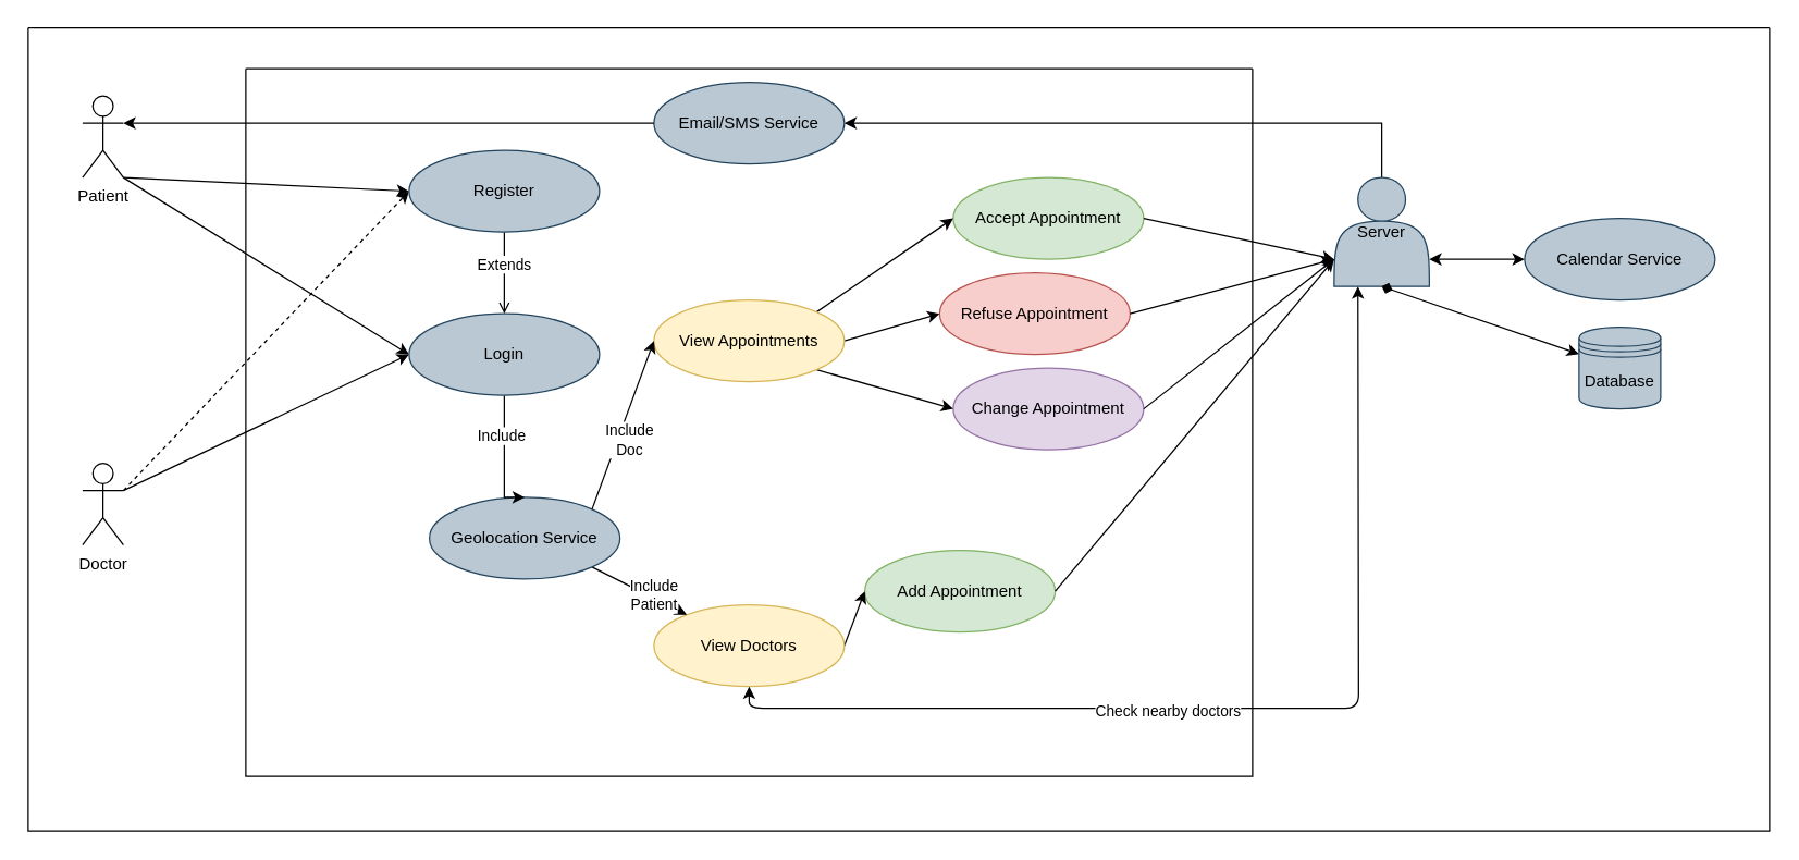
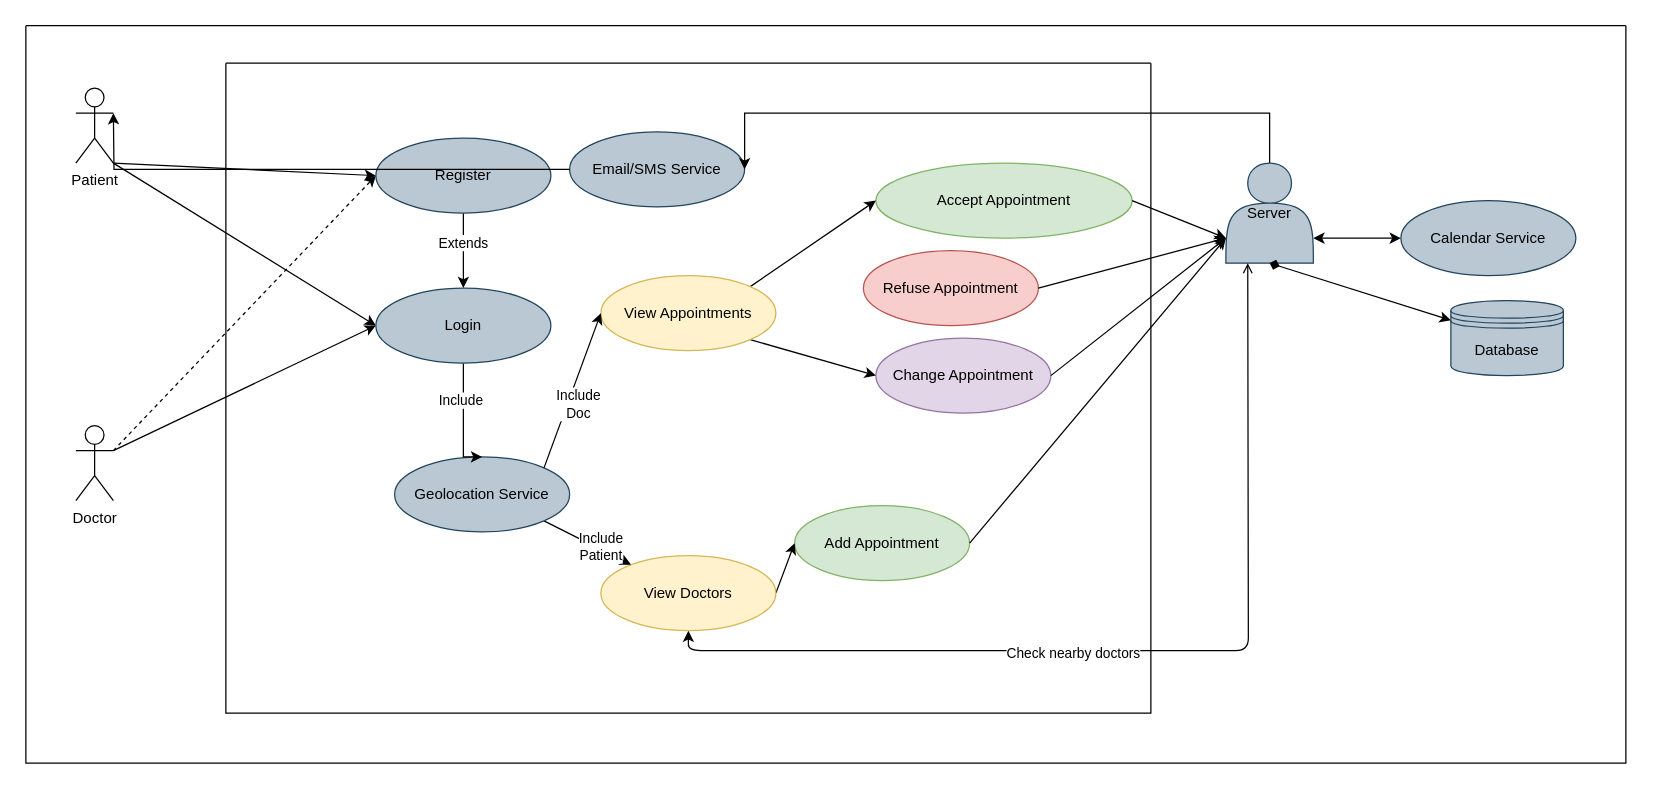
  <mxCell id="0" />
  <mxCell id="1" parent="0" />
  <mxCell id="2" style="rounded=0;orthogonalLoop=1;jettySize=auto;html=1;entryX=0;entryY=0.5;entryDx=0;entryDy=0;exitX=1;exitY=1;exitDx=0;exitDy=0;exitPerimeter=0;" edge="1" parent="1" source="4" target="27"><mxGeometry relative="1" as="geometry"><mxPoint x="75" y="93" as="sourcePoint" /></mxGeometry></mxCell>
  <mxCell id="3" style="rounded=0;orthogonalLoop=1;jettySize=auto;html=1;exitX=1;exitY=1;exitDx=0;exitDy=0;exitPerimeter=0;entryX=0;entryY=0.5;entryDx=0;entryDy=0;strokeColor=#000000;" edge="1" parent="1" source="4" target="24"><mxGeometry relative="1" as="geometry" /></mxCell>
  <mxCell id="4" value="Patient&lt;br&gt;" style="shape=umlActor;verticalLabelPosition=bottom;verticalAlign=top;html=1;outlineConnect=0;" vertex="1" parent="1"><mxGeometry x="60" y="70" width="30" height="60" as="geometry" /></mxCell>
  <mxCell id="5" style="rounded=0;orthogonalLoop=1;jettySize=auto;html=1;exitX=1;exitY=0.333;exitDx=0;exitDy=0;exitPerimeter=0;entryX=0;entryY=0.5;entryDx=0;entryDy=0;dashed=1;" edge="1" parent="1" source="7" target="27"><mxGeometry relative="1" as="geometry"><mxPoint x="90" y="430" as="sourcePoint" /></mxGeometry></mxCell>
  <mxCell id="6" style="rounded=0;orthogonalLoop=1;jettySize=auto;html=1;exitX=1;exitY=0.333;exitDx=0;exitDy=0;exitPerimeter=0;entryX=0;entryY=0.5;entryDx=0;entryDy=0;" edge="1" parent="1" source="7" target="24"><mxGeometry relative="1" as="geometry"><mxPoint x="75" y="440" as="sourcePoint" /></mxGeometry></mxCell>
  <mxCell id="7" value="Doctor&lt;br&gt;" style="shape=umlActor;verticalLabelPosition=bottom;verticalAlign=top;html=1;outlineConnect=0;" vertex="1" parent="1"><mxGeometry x="60" y="340" width="30" height="60" as="geometry" /></mxCell>
  <mxCell id="8" value="" style="swimlane;startSize=0;" vertex="1" parent="1"><mxGeometry x="180" y="50" width="740" height="520" as="geometry" /></mxCell>
  <mxCell id="9" value="Add Appointment" style="ellipse;whiteSpace=wrap;html=1;fillColor=#d5e8d4;strokeColor=#82b366;" vertex="1" parent="8"><mxGeometry x="455" y="354" width="140" height="60" as="geometry" /></mxCell>
  <mxCell id="10" value="Change Appointment" style="ellipse;whiteSpace=wrap;html=1;fillColor=#e1d5e7;strokeColor=#9673a6;" vertex="1" parent="8"><mxGeometry x="520" y="220" width="140" height="60" as="geometry" /></mxCell>
  <mxCell id="11" value="Refuse Appointment" style="ellipse;whiteSpace=wrap;html=1;fillColor=#f8cecc;strokeColor=#b85450;" vertex="1" parent="8"><mxGeometry x="510" y="150" width="140" height="60" as="geometry" /></mxCell>
- <mxCell id="12" value="Accept Appointment" style="ellipse;whiteSpace=wrap;html=1;fillColor=#d5e8d4;strokeColor=#82b366;" vertex="1" parent="8"><mxGeometry x="520" y="80" width="140" height="60" as="geometry" /></mxCell>
+ <mxCell id="12" value="Accept Appointment" style="ellipse;whiteSpace=wrap;html=1;fillColor=#d5e8d4;strokeColor=#82b366;" vertex="1" parent="8"><mxGeometry x="520" y="80" width="205" height="60" as="geometry" /></mxCell>
  <mxCell id="13" style="rounded=0;orthogonalLoop=1;jettySize=auto;html=1;exitX=1;exitY=0.5;exitDx=0;exitDy=0;entryX=0;entryY=0.5;entryDx=0;entryDy=0;" edge="1" parent="8" source="14" target="9"><mxGeometry relative="1" as="geometry" /></mxCell>
  <mxCell id="14" value="View Doctors" style="ellipse;whiteSpace=wrap;html=1;fillColor=#fff2cc;strokeColor=#d6b656;" vertex="1" parent="8"><mxGeometry x="300" y="394" width="140" height="60" as="geometry" /></mxCell>
  <mxCell id="15" style="rounded=0;orthogonalLoop=1;jettySize=auto;html=1;exitX=1;exitY=1;exitDx=0;exitDy=0;entryX=0;entryY=0.5;entryDx=0;entryDy=0;" edge="1" parent="8" source="18" target="10"><mxGeometry relative="1" as="geometry" /></mxCell>
- <mxCell id="16" style="rounded=0;orthogonalLoop=1;jettySize=auto;html=1;exitX=1;exitY=0.5;exitDx=0;exitDy=0;entryX=0;entryY=0.5;entryDx=0;entryDy=0;" edge="1" parent="8" source="18" target="11"><mxGeometry relative="1" as="geometry" /></mxCell>
  <mxCell id="17" style="rounded=0;orthogonalLoop=1;jettySize=auto;html=1;exitX=1;exitY=0;exitDx=0;exitDy=0;entryX=0;entryY=0.5;entryDx=0;entryDy=0;" edge="1" parent="8" source="18" target="12"><mxGeometry relative="1" as="geometry" /></mxCell>
  <mxCell id="18" value="View Appointments" style="ellipse;whiteSpace=wrap;html=1;fillColor=#fff2cc;strokeColor=#d6b656;" vertex="1" parent="8"><mxGeometry x="300" y="170" width="140" height="60" as="geometry" /></mxCell>
  <mxCell id="19" style="rounded=0;orthogonalLoop=1;jettySize=auto;html=1;exitX=1;exitY=1;exitDx=0;exitDy=0;" edge="1" parent="8" source="21" target="14"><mxGeometry relative="1" as="geometry" /></mxCell>
  <mxCell id="20" value="Include&lt;br&gt;Patient" style="edgeLabel;html=1;align=center;verticalAlign=middle;resizable=0;points=[];" vertex="1" connectable="0" parent="19"><mxGeometry x="0.264" y="3" relative="1" as="geometry"><mxPoint y="1" as="offset" /></mxGeometry></mxCell>
  <mxCell id="21" value="Geolocation Service" style="ellipse;whiteSpace=wrap;html=1;fillColor=#bac8d3;strokeColor=#23445d;" vertex="1" parent="8"><mxGeometry x="135" y="315" width="140" height="60" as="geometry" /></mxCell>
  <mxCell id="22" style="edgeStyle=orthogonalEdgeStyle;rounded=0;orthogonalLoop=1;jettySize=auto;html=1;exitX=0.5;exitY=1;exitDx=0;exitDy=0;entryX=0.5;entryY=0;entryDx=0;entryDy=0;" edge="1" parent="8" source="24" target="21"><mxGeometry relative="1" as="geometry"><Array as="points"><mxPoint x="190" y="270" /><mxPoint x="190" y="270" /></Array></mxGeometry></mxCell>
  <mxCell id="23" value="Include" style="edgeLabel;html=1;align=center;verticalAlign=middle;resizable=0;points=[];" vertex="1" connectable="0" parent="22"><mxGeometry x="-0.35" y="-3" relative="1" as="geometry"><mxPoint as="offset" /></mxGeometry></mxCell>
  <mxCell id="24" value="Login" style="ellipse;whiteSpace=wrap;html=1;fillColor=#bac8d3;strokeColor=#23445d;" vertex="1" parent="8"><mxGeometry x="120" y="180" width="140" height="60" as="geometry" /></mxCell>
- <mxCell id="25" style="edgeStyle=orthogonalEdgeStyle;rounded=0;orthogonalLoop=1;jettySize=auto;html=1;exitX=0.5;exitY=1;exitDx=0;exitDy=0;entryX=0.5;entryY=0;entryDx=0;entryDy=0;endArrow=open;" edge="1" parent="8" source="27" target="24"><mxGeometry relative="1" as="geometry" /></mxCell>
+ <mxCell id="25" style="edgeStyle=orthogonalEdgeStyle;rounded=0;orthogonalLoop=1;jettySize=auto;html=1;exitX=0.5;exitY=1;exitDx=0;exitDy=0;entryX=0.5;entryY=0;entryDx=0;entryDy=0;" edge="1" parent="8" source="27" target="24"><mxGeometry relative="1" as="geometry" /></mxCell>
  <mxCell id="26" value="Extends" style="edgeLabel;html=1;align=center;verticalAlign=middle;resizable=0;points=[];" vertex="1" connectable="0" parent="25"><mxGeometry x="-0.228" y="-1" relative="1" as="geometry"><mxPoint as="offset" /></mxGeometry></mxCell>
  <mxCell id="27" value="Register" style="ellipse;whiteSpace=wrap;html=1;fillColor=#bac8d3;strokeColor=#23445d;" vertex="1" parent="8"><mxGeometry x="120" y="60" width="140" height="60" as="geometry" /></mxCell>
- <mxCell id="28" value="Email/SMS Service" style="ellipse;whiteSpace=wrap;html=1;fillColor=#bac8d3;strokeColor=#23445d;" vertex="1" parent="8"><mxGeometry x="300" y="10" width="140" height="60" as="geometry" /></mxCell>
+ <mxCell id="28" value="Email/SMS Service" style="ellipse;whiteSpace=wrap;html=1;fillColor=#bac8d3;strokeColor=#23445d;" vertex="1" parent="8"><mxGeometry x="275" y="55" width="140" height="60" as="geometry" /></mxCell>
  <mxCell id="29" style="rounded=0;orthogonalLoop=1;jettySize=auto;html=1;exitX=1;exitY=0;exitDx=0;exitDy=0;entryX=0;entryY=0.5;entryDx=0;entryDy=0;" edge="1" parent="8" source="21" target="18"><mxGeometry relative="1" as="geometry" /></mxCell>
  <mxCell id="30" value="Include &lt;br&gt;Doc" style="edgeLabel;html=1;align=center;verticalAlign=middle;resizable=0;points=[];" vertex="1" connectable="0" parent="29"><mxGeometry x="-0.553" relative="1" as="geometry"><mxPoint x="17" y="-24" as="offset" /></mxGeometry></mxCell>
  <mxCell id="31" style="edgeStyle=orthogonalEdgeStyle;rounded=0;orthogonalLoop=1;jettySize=auto;html=1;exitX=0.5;exitY=0;exitDx=0;exitDy=0;entryX=1;entryY=0.5;entryDx=0;entryDy=0;" edge="1" parent="1" source="32" target="28"><mxGeometry relative="1" as="geometry"><Array as="points"><mxPoint x="910" y="90" /><mxPoint x="910" y="90" /></Array></mxGeometry></mxCell>
  <mxCell id="32" value="Server" style="shape=actor;whiteSpace=wrap;html=1;fillColor=#bac8d3;strokeColor=#23445d;" vertex="1" parent="1"><mxGeometry x="980" y="130" width="70" height="80" as="geometry" /></mxCell>
- <mxCell id="33" value="Database" style="shape=datastore;whiteSpace=wrap;html=1;fillColor=#bac8d3;strokeColor=#23445d;" vertex="1" parent="1"><mxGeometry x="1160" y="240" width="60" height="60" as="geometry" /></mxCell>
+ <mxCell id="33" value="Database" style="shape=datastore;whiteSpace=wrap;html=1;fillColor=#bac8d3;strokeColor=#23445d;" vertex="1" parent="1"><mxGeometry x="1160" y="240" width="90" height="60" as="geometry" /></mxCell>
  <mxCell id="34" style="edgeStyle=orthogonalEdgeStyle;rounded=0;orthogonalLoop=1;jettySize=auto;html=1;" edge="1" parent="1" source="28"><mxGeometry relative="1" as="geometry"><mxPoint x="90" y="90" as="targetPoint" /></mxGeometry></mxCell>
  <mxCell id="35" style="edgeStyle=none;rounded=0;orthogonalLoop=1;jettySize=auto;html=1;exitX=1;exitY=0.5;exitDx=0;exitDy=0;entryX=0;entryY=0.75;entryDx=0;entryDy=0;" edge="1" parent="1" source="12" target="32"><mxGeometry relative="1" as="geometry" /></mxCell>
  <mxCell id="36" style="edgeStyle=none;rounded=0;orthogonalLoop=1;jettySize=auto;html=1;exitX=1;exitY=0.5;exitDx=0;exitDy=0;" edge="1" parent="1" source="11"><mxGeometry relative="1" as="geometry"><mxPoint x="980" y="190" as="targetPoint" /></mxGeometry></mxCell>
  <mxCell id="37" style="edgeStyle=none;rounded=0;orthogonalLoop=1;jettySize=auto;html=1;exitX=1;exitY=0.5;exitDx=0;exitDy=0;" edge="1" parent="1" source="10"><mxGeometry relative="1" as="geometry"><mxPoint x="980" y="190" as="targetPoint" /></mxGeometry></mxCell>
  <mxCell id="38" style="edgeStyle=none;rounded=0;orthogonalLoop=1;jettySize=auto;html=1;exitX=1;exitY=0.5;exitDx=0;exitDy=0;" edge="1" parent="1" source="9"><mxGeometry relative="1" as="geometry"><mxPoint x="980" y="190" as="targetPoint" /></mxGeometry></mxCell>
  <mxCell id="39" value="" style="endArrow=diamond;startArrow=classic;html=1;entryX=0.5;entryY=1;entryDx=0;entryDy=0;" edge="1" parent="1" source="33" target="32"><mxGeometry width="50" height="50" relative="1" as="geometry"><mxPoint x="970" y="310" as="sourcePoint" /><mxPoint x="1020" y="260" as="targetPoint" /></mxGeometry></mxCell>
- <mxCell id="40" value="" style="endArrow=classic;startArrow=classic;html=1;exitX=0.5;exitY=1;exitDx=0;exitDy=0;entryX=0.25;entryY=1;entryDx=0;entryDy=0;" edge="1" parent="1" source="14" target="32"><mxGeometry width="50" height="50" relative="1" as="geometry"><mxPoint x="630" y="440" as="sourcePoint" /><mxPoint x="680" y="390" as="targetPoint" /><Array as="points"><mxPoint x="550" y="520" /><mxPoint x="998" y="520" /></Array></mxGeometry></mxCell>
+ <mxCell id="40" value="" style="endArrow=open;startArrow=classic;html=1;exitX=0.5;exitY=1;exitDx=0;exitDy=0;entryX=0.25;entryY=1;entryDx=0;entryDy=0;" edge="1" parent="1" source="14" target="32"><mxGeometry width="50" height="50" relative="1" as="geometry"><mxPoint x="630" y="440" as="sourcePoint" /><mxPoint x="680" y="390" as="targetPoint" /><Array as="points"><mxPoint x="550" y="520" /><mxPoint x="998" y="520" /></Array></mxGeometry></mxCell>
  <mxCell id="41" value="Check nearby doctors" style="edgeLabel;html=1;align=center;verticalAlign=middle;resizable=0;points=[];" vertex="1" connectable="0" parent="40"><mxGeometry x="-0.165" y="-1" relative="1" as="geometry"><mxPoint as="offset" /></mxGeometry></mxCell>
  <mxCell id="42" value="Calendar Service" style="ellipse;whiteSpace=wrap;html=1;fillColor=#bac8d3;strokeColor=#23445d;" vertex="1" parent="1"><mxGeometry x="1120" y="160" width="140" height="60" as="geometry" /></mxCell>
  <mxCell id="43" value="" style="endArrow=classic;startArrow=classic;html=1;strokeColor=#000000;exitX=0;exitY=0.5;exitDx=0;exitDy=0;entryX=1;entryY=0.75;entryDx=0;entryDy=0;" edge="1" parent="1" source="42" target="32"><mxGeometry width="50" height="50" relative="1" as="geometry"><mxPoint x="760" y="340" as="sourcePoint" /><mxPoint x="810" y="290" as="targetPoint" /></mxGeometry></mxCell>
  <mxCell id="44" value="" style="swimlane;startSize=0;" vertex="1" parent="1"><mxGeometry x="20" y="20" width="1280" height="590" as="geometry" /></mxCell>
